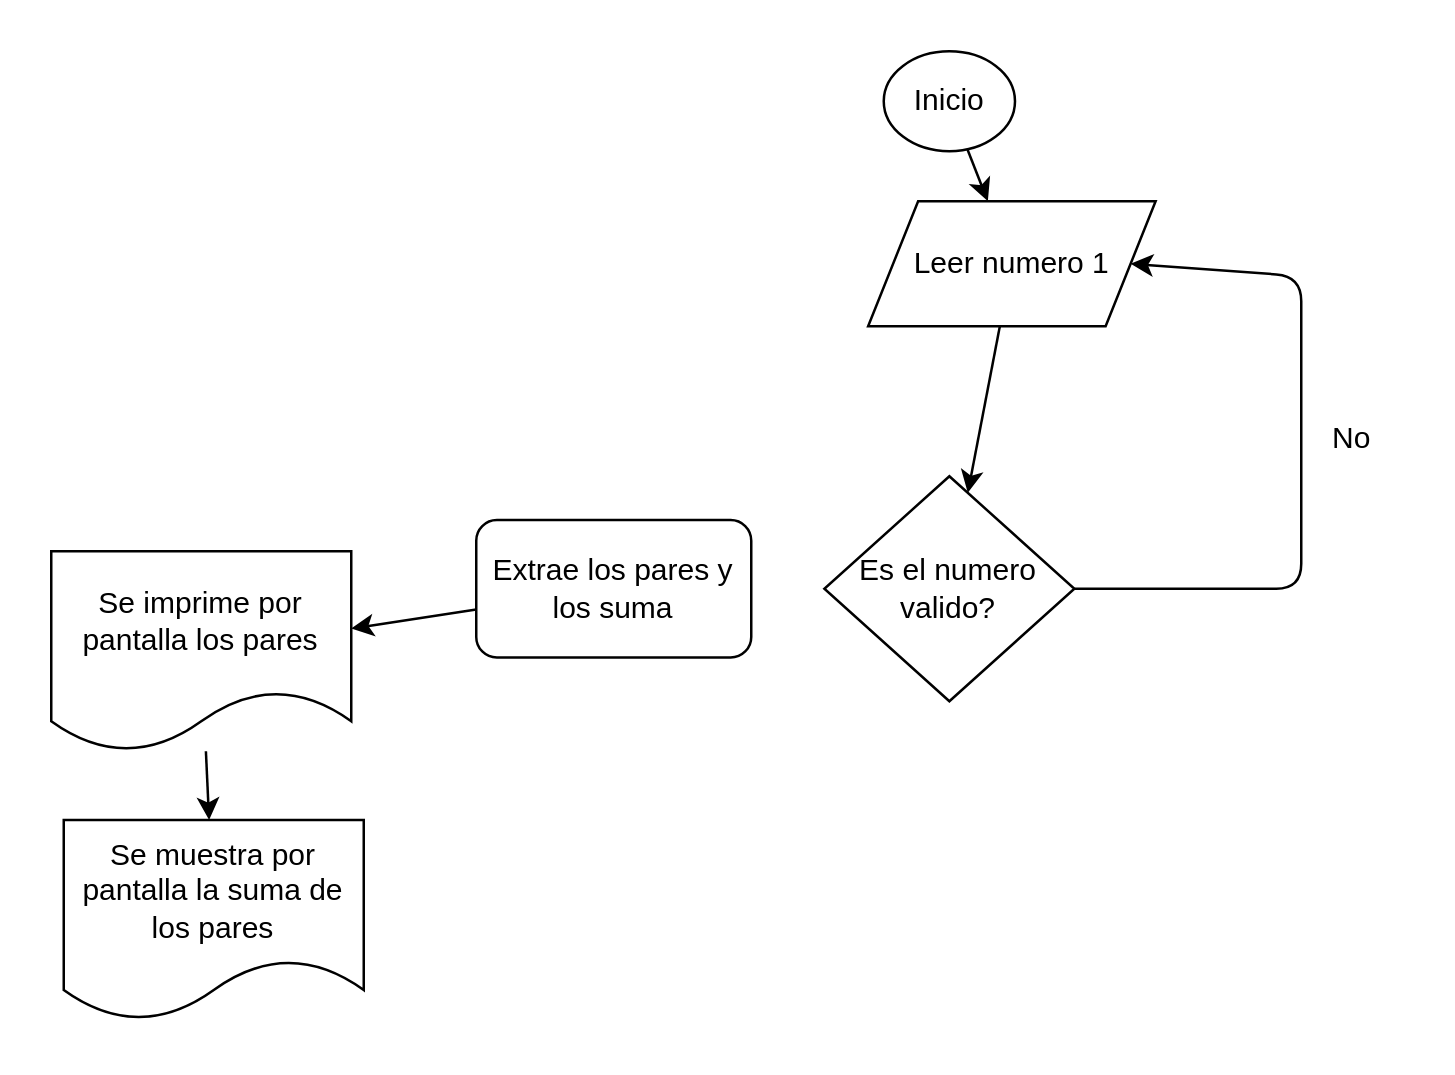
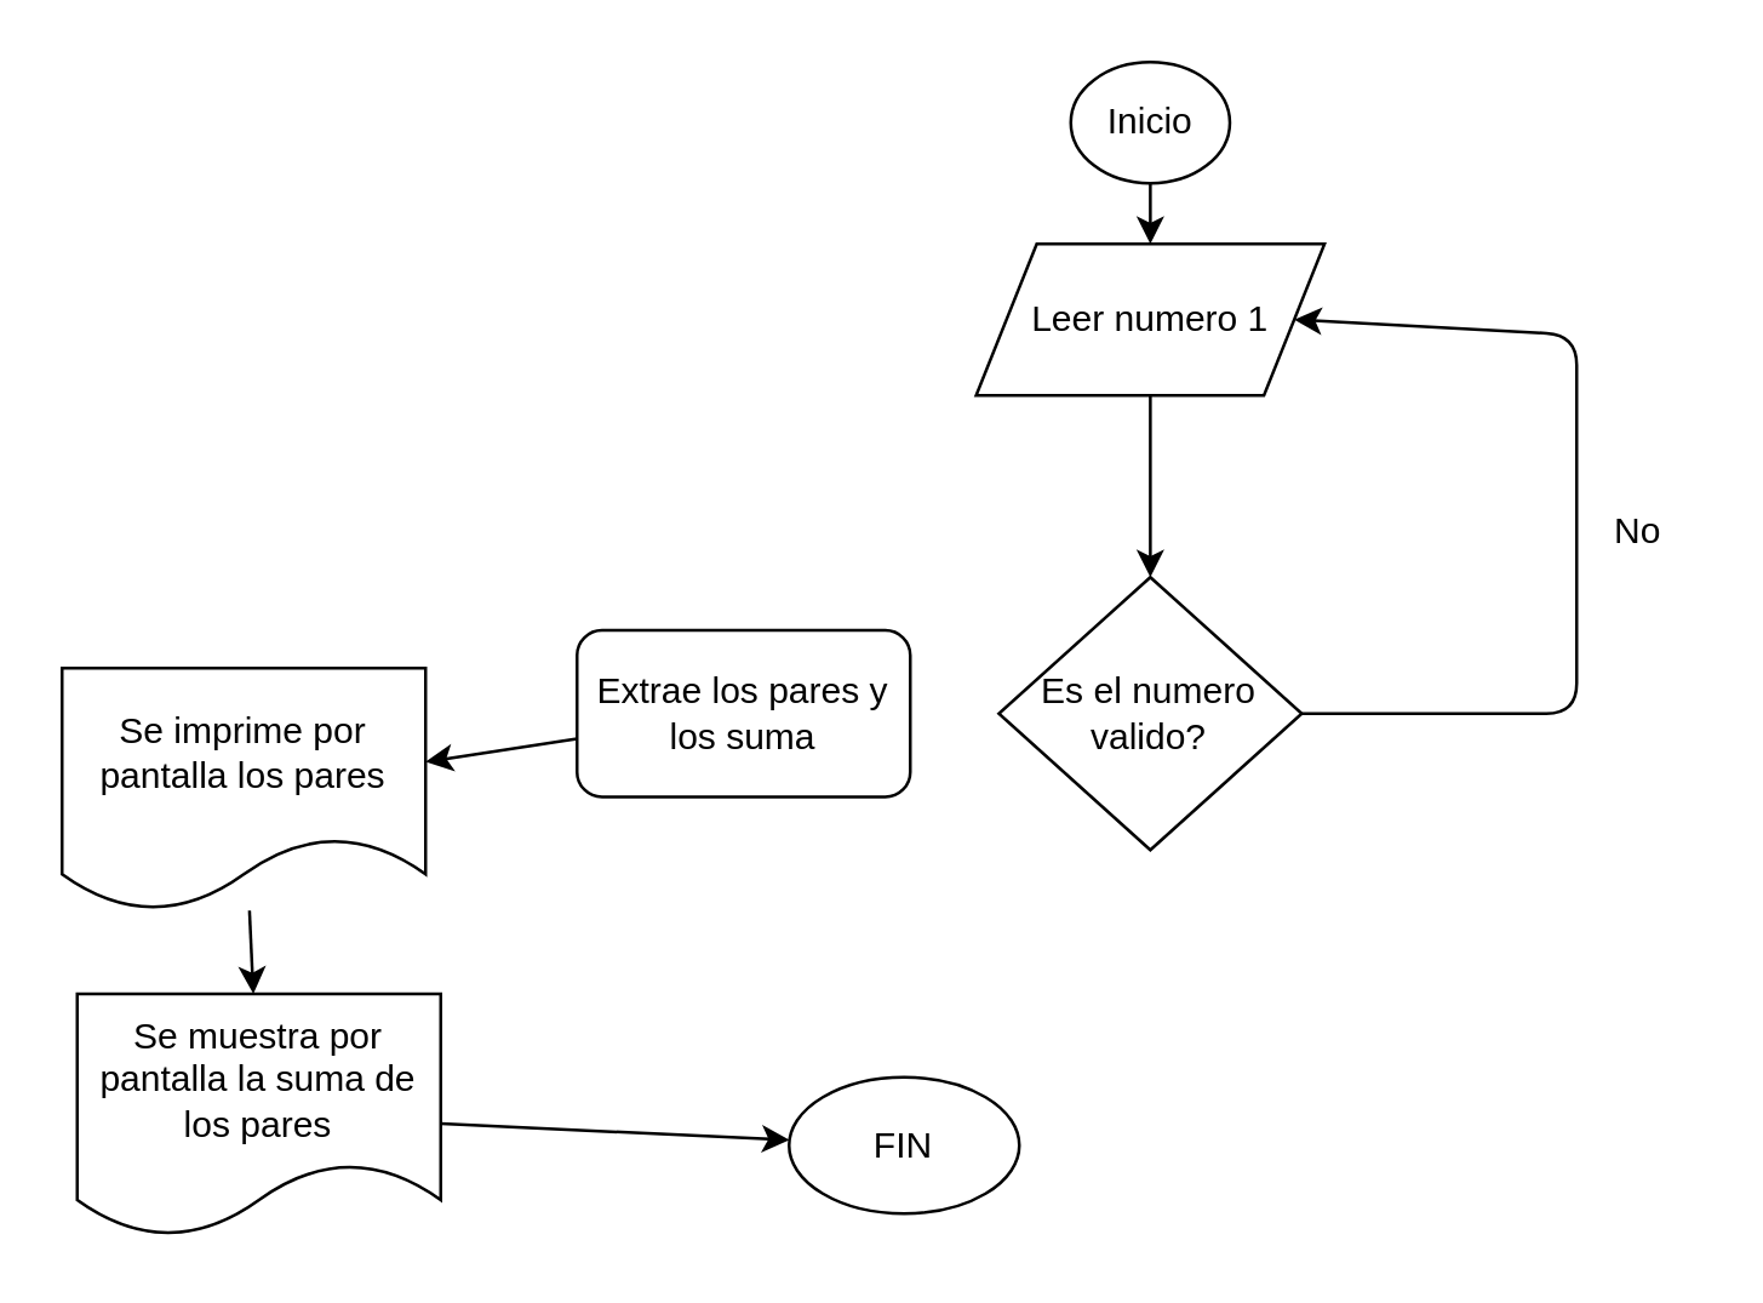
  <mxCell id="0" />
  <mxCell id="1" parent="0" />
  <mxCell id="2" style="edgeStyle=none;html=1;" edge="1" parent="1" source="3" target="5"><mxGeometry relative="1" as="geometry" /></mxCell>
  <mxCell id="3" value="Inicio" style="ellipse;whiteSpace=wrap;html=1;" vertex="1" parent="1"><mxGeometry x="353" y="20" width="52.5" height="40" as="geometry" /></mxCell>
  <mxCell id="4" value="" style="edgeStyle=none;html=1;" edge="1" parent="1" source="5" target="7"><mxGeometry relative="1" as="geometry" /></mxCell>
- <mxCell id="5" value="Leer numero 1" style="shape=parallelogram;perimeter=parallelogramPerimeter;whiteSpace=wrap;html=1;fixedSize=1;" vertex="1" parent="1"><mxGeometry x="346.75" y="80" width="115" height="50" as="geometry" /></mxCell>
+ <mxCell id="5" value="Leer numero 1" style="shape=parallelogram;perimeter=parallelogramPerimeter;whiteSpace=wrap;html=1;fixedSize=1;" vertex="1" parent="1"><mxGeometry x="321.75" y="80" width="115" height="50" as="geometry" /></mxCell>
  <mxCell id="6" style="edgeStyle=none;html=1;entryX=1;entryY=0.5;entryDx=0;entryDy=0;" edge="1" parent="1" source="7" target="5"><mxGeometry relative="1" as="geometry"><Array as="points"><mxPoint x="520" y="235" /><mxPoint x="520" y="110" /></Array></mxGeometry></mxCell>
  <mxCell id="7" value="Es el numero valido?" style="rhombus;whiteSpace=wrap;html=1;" vertex="1" parent="1"><mxGeometry x="329.25" y="190" width="100" height="90" as="geometry" /></mxCell>
  <mxCell id="8" value="No" style="text;html=1;align=center;verticalAlign=middle;resizable=0;points=[];autosize=1;strokeColor=none;fillColor=none;" vertex="1" parent="1"><mxGeometry x="520" y="160" width="40" height="30" as="geometry" /></mxCell>
  <mxCell id="9" value="" style="edgeStyle=none;html=1;" edge="1" parent="1" source="10" target="12"><mxGeometry relative="1" as="geometry" /></mxCell>
  <mxCell id="10" value="Se imprime por pantalla los pares" style="shape=document;whiteSpace=wrap;html=1;boundedLbl=1;" vertex="1" parent="1"><mxGeometry x="20" y="220" width="120" height="80" as="geometry" /></mxCell>
+ <mxCell id="11" value="" style="edgeStyle=none;html=1;" edge="1" parent="1" source="12" target="13"><mxGeometry relative="1" as="geometry" /></mxCell>
  <mxCell id="12" value="Se muestra por pantalla la suma de los pares" style="shape=document;whiteSpace=wrap;html=1;boundedLbl=1;" vertex="1" parent="1"><mxGeometry x="25" y="327.5" width="120" height="80" as="geometry" /></mxCell>
+ <mxCell id="13" value="FIN" style="ellipse;whiteSpace=wrap;html=1;" vertex="1" parent="1"><mxGeometry x="260" y="355" width="76" height="45" as="geometry" /></mxCell>
  <mxCell id="14" value="" style="edgeStyle=none;html=1;" edge="1" parent="1" source="15" target="10"><mxGeometry relative="1" as="geometry" /></mxCell>
  <mxCell id="15" value="Extrae los pares y los suma" style="rounded=1;whiteSpace=wrap;html=1;" vertex="1" parent="1"><mxGeometry x="190" y="207.5" width="110" height="55" as="geometry" /></mxCell>
